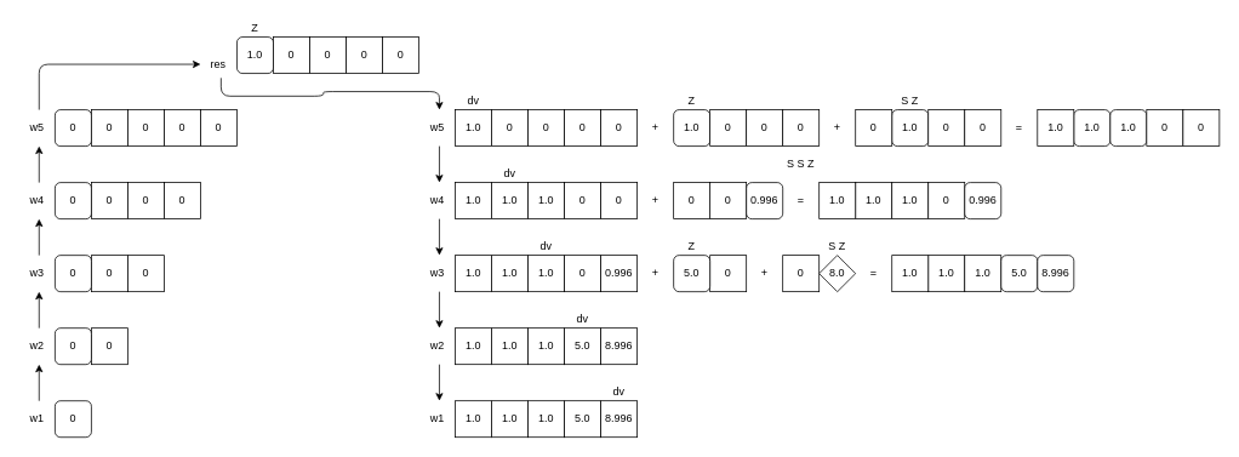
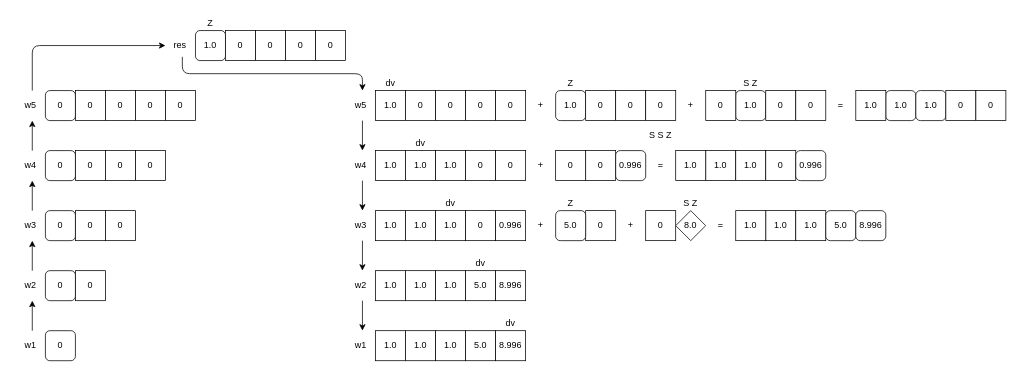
  <mxCell id="0" />
  <mxCell id="1" parent="0" />
  <mxCell id="2" style="edgeStyle=orthogonalEdgeStyle;rounded=1;orthogonalLoop=1;jettySize=auto;html=1;exitX=0.75;exitY=0;exitDx=0;exitDy=0;entryX=0.75;entryY=1;entryDx=0;entryDy=0;" edge="1" parent="1" source="3" target="6"><mxGeometry relative="1" as="geometry" /></mxCell>
  <mxCell id="3" value="w1" style="text;html=1;strokeColor=none;fillColor=none;align=right;verticalAlign=middle;whiteSpace=wrap;rounded=0;" vertex="1" parent="1"><mxGeometry x="20" y="440" width="30" height="40" as="geometry" /></mxCell>
  <mxCell id="4" value="0" style="rounded=0;whiteSpace=wrap;html=1;" vertex="1" parent="1"><mxGeometry x="100" y="360" width="40" height="40" as="geometry" /></mxCell>
  <mxCell id="5" style="edgeStyle=orthogonalEdgeStyle;rounded=1;orthogonalLoop=1;jettySize=auto;html=1;exitX=0.75;exitY=0;exitDx=0;exitDy=0;entryX=0.75;entryY=1;entryDx=0;entryDy=0;" edge="1" parent="1" source="6" target="9"><mxGeometry relative="1" as="geometry" /></mxCell>
  <mxCell id="6" value="w2" style="text;html=1;strokeColor=none;fillColor=none;align=right;verticalAlign=middle;whiteSpace=wrap;rounded=0;" vertex="1" parent="1"><mxGeometry x="20" y="360" width="30" height="40" as="geometry" /></mxCell>
  <mxCell id="7" value="0" style="rounded=0;whiteSpace=wrap;html=1;" vertex="1" parent="1"><mxGeometry x="100" y="280" width="40" height="40" as="geometry" /></mxCell>
  <mxCell id="8" style="edgeStyle=orthogonalEdgeStyle;rounded=1;orthogonalLoop=1;jettySize=auto;html=1;exitX=0.75;exitY=0;exitDx=0;exitDy=0;entryX=0.75;entryY=1;entryDx=0;entryDy=0;" edge="1" parent="1" source="9" target="12"><mxGeometry relative="1" as="geometry" /></mxCell>
  <mxCell id="9" value="w3" style="text;html=1;strokeColor=none;fillColor=none;align=right;verticalAlign=middle;whiteSpace=wrap;rounded=0;" vertex="1" parent="1"><mxGeometry x="20" y="280" width="30" height="40" as="geometry" /></mxCell>
  <mxCell id="10" value="0" style="rounded=0;whiteSpace=wrap;html=1;" vertex="1" parent="1"><mxGeometry x="100" y="200" width="40" height="40" as="geometry" /></mxCell>
  <mxCell id="11" style="edgeStyle=orthogonalEdgeStyle;rounded=1;orthogonalLoop=1;jettySize=auto;html=1;exitX=0.75;exitY=0;exitDx=0;exitDy=0;entryX=0.75;entryY=1;entryDx=0;entryDy=0;" edge="1" parent="1" source="12" target="15"><mxGeometry relative="1" as="geometry" /></mxCell>
  <mxCell id="12" value="w4" style="text;html=1;strokeColor=none;fillColor=none;align=right;verticalAlign=middle;whiteSpace=wrap;rounded=0;" vertex="1" parent="1"><mxGeometry x="20" y="200" width="30" height="40" as="geometry" /></mxCell>
  <mxCell id="13" value="0" style="rounded=0;whiteSpace=wrap;html=1;" vertex="1" parent="1"><mxGeometry x="100" y="120" width="40" height="40" as="geometry" /></mxCell>
  <mxCell id="14" style="edgeStyle=orthogonalEdgeStyle;rounded=1;orthogonalLoop=1;jettySize=auto;html=1;exitX=0.75;exitY=0;exitDx=0;exitDy=0;entryX=0;entryY=0.5;entryDx=0;entryDy=0;" edge="1" parent="1" source="15" target="28"><mxGeometry relative="1" as="geometry" /></mxCell>
  <mxCell id="15" value="w5" style="text;html=1;strokeColor=none;fillColor=none;align=right;verticalAlign=middle;whiteSpace=wrap;rounded=0;" vertex="1" parent="1"><mxGeometry x="20" y="120" width="30" height="40" as="geometry" /></mxCell>
  <mxCell id="16" value="0" style="rounded=1;whiteSpace=wrap;html=1;" vertex="1" parent="1"><mxGeometry x="60" y="440" width="40" height="40" as="geometry" /></mxCell>
  <mxCell id="17" value="0" style="rounded=1;whiteSpace=wrap;html=1;" vertex="1" parent="1"><mxGeometry x="60" y="360" width="40" height="40" as="geometry" /></mxCell>
  <mxCell id="18" value="0" style="rounded=0;whiteSpace=wrap;html=1;" vertex="1" parent="1"><mxGeometry x="140" y="280" width="40" height="40" as="geometry" /></mxCell>
  <mxCell id="19" value="0" style="rounded=0;whiteSpace=wrap;html=1;" vertex="1" parent="1"><mxGeometry x="140" y="200" width="40" height="40" as="geometry" /></mxCell>
  <mxCell id="20" value="0" style="rounded=0;whiteSpace=wrap;html=1;" vertex="1" parent="1"><mxGeometry x="140" y="120" width="40" height="40" as="geometry" /></mxCell>
  <mxCell id="21" value="0" style="rounded=0;whiteSpace=wrap;html=1;" vertex="1" parent="1"><mxGeometry x="180" y="200" width="40" height="40" as="geometry" /></mxCell>
  <mxCell id="22" value="0" style="rounded=0;whiteSpace=wrap;html=1;" vertex="1" parent="1"><mxGeometry x="180" y="120" width="40" height="40" as="geometry" /></mxCell>
  <mxCell id="23" value="0" style="rounded=0;whiteSpace=wrap;html=1;" vertex="1" parent="1"><mxGeometry y="120" width="40" height="40" as="geometry" x="220" /></mxCell>
  <mxCell id="24" value="0" style="rounded=1;whiteSpace=wrap;html=1;" vertex="1" parent="1"><mxGeometry x="60" y="280" width="40" height="40" as="geometry" /></mxCell>
  <mxCell id="25" value="0" style="rounded=1;whiteSpace=wrap;html=1;" vertex="1" parent="1"><mxGeometry x="60" y="200" width="40" height="40" as="geometry" /></mxCell>
  <mxCell id="26" value="0" style="rounded=1;whiteSpace=wrap;html=1;" vertex="1" parent="1"><mxGeometry x="60" y="120" width="40" height="40" as="geometry" /></mxCell>
  <mxCell id="27" style="edgeStyle=orthogonalEdgeStyle;rounded=1;orthogonalLoop=1;jettySize=auto;html=1;exitX=0.75;exitY=1;exitDx=0;exitDy=0;entryX=0.75;entryY=0;entryDx=0;entryDy=0;" edge="1" parent="1" source="28" target="37"><mxGeometry relative="1" as="geometry" /></mxCell>
- <mxCell id="28" value="res" style="text;html=1;strokeColor=none;fillColor=none;align=right;verticalAlign=middle;whiteSpace=wrap;rounded=0;" vertex="1" parent="1"><mxGeometry x="220" y="55" width="30" height="30" as="geometry" /></mxCell>
+ <mxCell id="28" value="res" style="text;html=1;strokeColor=none;fillColor=none;align=right;verticalAlign=middle;whiteSpace=wrap;rounded=0;" vertex="1" parent="1"><mxGeometry y="45" width="30" height="30" as="geometry" x="220" /></mxCell>
  <mxCell id="29" value="Z" style="text;html=1;strokeColor=none;fillColor=none;align=center;verticalAlign=middle;whiteSpace=wrap;rounded=0;" vertex="1" parent="1"><mxGeometry x="250" y="20" width="60" height="20" as="geometry" /></mxCell>
  <mxCell id="30" value="0" style="rounded=0;whiteSpace=wrap;html=1;" vertex="1" parent="1"><mxGeometry x="300" y="40" width="40" height="40" as="geometry" /></mxCell>
  <mxCell id="31" value="0" style="rounded=0;whiteSpace=wrap;html=1;" vertex="1" parent="1"><mxGeometry x="340" y="40" width="40" height="40" as="geometry" /></mxCell>
  <mxCell id="32" value="0" style="rounded=0;whiteSpace=wrap;html=1;" vertex="1" parent="1"><mxGeometry x="380" y="40" width="40" height="40" as="geometry" /></mxCell>
  <mxCell id="33" value="0" style="rounded=0;whiteSpace=wrap;html=1;" vertex="1" parent="1"><mxGeometry x="420" y="40" width="40" height="40" as="geometry" /></mxCell>
  <mxCell id="34" value="1.0" style="rounded=1;whiteSpace=wrap;html=1;" vertex="1" parent="1"><mxGeometry x="260" y="40" width="40" height="40" as="geometry" /></mxCell>
  <mxCell id="35" value="0" style="rounded=0;whiteSpace=wrap;html=1;" vertex="1" parent="1"><mxGeometry x="540" y="120" width="40" height="40" as="geometry" /></mxCell>
  <mxCell id="36" style="edgeStyle=orthogonalEdgeStyle;rounded=1;orthogonalLoop=1;jettySize=auto;html=1;exitX=0.75;exitY=1;exitDx=0;exitDy=0;entryX=0.75;entryY=0;entryDx=0;entryDy=0;" edge="1" parent="1" source="37" target="62"><mxGeometry relative="1" as="geometry" /></mxCell>
  <mxCell id="37" value="w5" style="text;html=1;strokeColor=none;fillColor=none;align=right;verticalAlign=middle;whiteSpace=wrap;rounded=0;" vertex="1" parent="1"><mxGeometry x="460" y="120" width="30" height="40" as="geometry" /></mxCell>
  <mxCell id="38" value="0" style="rounded=0;whiteSpace=wrap;html=1;" vertex="1" parent="1"><mxGeometry x="580" y="120" width="40" height="40" as="geometry" /></mxCell>
  <mxCell id="39" value="0" style="rounded=0;whiteSpace=wrap;html=1;" vertex="1" parent="1"><mxGeometry x="620" y="120" width="40" height="40" as="geometry" /></mxCell>
  <mxCell id="40" value="0" style="rounded=0;whiteSpace=wrap;html=1;" vertex="1" parent="1"><mxGeometry x="660" y="120" width="40" height="40" as="geometry" /></mxCell>
  <mxCell id="41" value="1.0" style="rounded=0;whiteSpace=wrap;html=1;" vertex="1" parent="1"><mxGeometry x="500" y="120" width="40" height="40" as="geometry" /></mxCell>
  <mxCell id="42" value="1.0" style="rounded=1;whiteSpace=wrap;html=1;" vertex="1" parent="1"><mxGeometry x="740" y="120" width="40" height="40" as="geometry" /></mxCell>
  <mxCell id="43" value="0" style="rounded=0;whiteSpace=wrap;html=1;" vertex="1" parent="1"><mxGeometry x="780" y="120" width="40" height="40" as="geometry" /></mxCell>
  <mxCell id="44" value="0" style="rounded=0;whiteSpace=wrap;html=1;" vertex="1" parent="1"><mxGeometry x="820" y="120" width="40" height="40" as="geometry" /></mxCell>
  <mxCell id="45" value="0" style="rounded=0;whiteSpace=wrap;html=1;" vertex="1" parent="1"><mxGeometry x="860" y="120" width="40" height="40" as="geometry" /></mxCell>
  <mxCell id="46" value="1.0" style="rounded=1;whiteSpace=wrap;html=1;" vertex="1" parent="1"><mxGeometry x="980" y="120" width="40" height="40" as="geometry" /></mxCell>
  <mxCell id="47" value="0" style="rounded=0;whiteSpace=wrap;html=1;" vertex="1" parent="1"><mxGeometry x="1020" y="120" width="40" height="40" as="geometry" /></mxCell>
  <mxCell id="48" value="0" style="rounded=0;whiteSpace=wrap;html=1;" vertex="1" parent="1"><mxGeometry x="1060" y="120" width="40" height="40" as="geometry" /></mxCell>
  <mxCell id="49" value="0" style="rounded=0;whiteSpace=wrap;html=1;" vertex="1" parent="1"><mxGeometry x="940" y="120" width="40" height="40" as="geometry" /></mxCell>
  <mxCell id="50" value="+" style="text;html=1;strokeColor=none;fillColor=none;align=center;verticalAlign=middle;whiteSpace=wrap;rounded=0;" vertex="1" parent="1"><mxGeometry x="700" y="125" width="40" height="30" as="geometry" /></mxCell>
  <mxCell id="51" value="+" style="text;html=1;strokeColor=none;fillColor=none;align=center;verticalAlign=middle;whiteSpace=wrap;rounded=0;" vertex="1" parent="1"><mxGeometry x="900" y="125" width="40" height="30" as="geometry" /></mxCell>
  <mxCell id="52" value="dv" style="text;html=1;strokeColor=none;fillColor=none;align=center;verticalAlign=middle;whiteSpace=wrap;rounded=0;" vertex="1" parent="1"><mxGeometry x="500" y="100" width="40" height="20" as="geometry" /></mxCell>
  <mxCell id="53" value="Z" style="text;html=1;strokeColor=none;fillColor=none;align=center;verticalAlign=middle;whiteSpace=wrap;rounded=0;" vertex="1" parent="1"><mxGeometry x="740" y="100" width="40" height="20" as="geometry" /></mxCell>
  <mxCell id="54" value="S Z" style="text;html=1;strokeColor=none;fillColor=none;align=center;verticalAlign=middle;whiteSpace=wrap;rounded=0;" vertex="1" parent="1"><mxGeometry x="980" y="100" width="40" height="20" as="geometry" /></mxCell>
  <mxCell id="55" value="=" style="text;html=1;strokeColor=none;fillColor=none;align=center;verticalAlign=middle;whiteSpace=wrap;rounded=0;" vertex="1" parent="1"><mxGeometry x="1100" y="125" width="40" height="30" as="geometry" /></mxCell>
  <mxCell id="56" value="1.0" style="rounded=1;whiteSpace=wrap;html=1;" vertex="1" parent="1"><mxGeometry x="1180" y="120" width="40" height="40" as="geometry" /></mxCell>
  <mxCell id="57" value="1.0" style="rounded=1;whiteSpace=wrap;html=1;" vertex="1" parent="1"><mxGeometry x="1220" y="120" width="40" height="40" as="geometry" /></mxCell>
  <mxCell id="58" value="0" style="rounded=0;whiteSpace=wrap;html=1;" vertex="1" parent="1"><mxGeometry x="1260" y="120" width="40" height="40" as="geometry" /></mxCell>
  <mxCell id="59" value="0" style="rounded=0;whiteSpace=wrap;html=1;" vertex="1" parent="1"><mxGeometry x="1300" y="120" width="40" height="40" as="geometry" /></mxCell>
  <mxCell id="60" value="1.0" style="rounded=0;whiteSpace=wrap;html=1;" vertex="1" parent="1"><mxGeometry x="1140" y="120" width="40" height="40" as="geometry" /></mxCell>
  <mxCell id="61" style="edgeStyle=orthogonalEdgeStyle;rounded=1;orthogonalLoop=1;jettySize=auto;html=1;exitX=0.75;exitY=1;exitDx=0;exitDy=0;entryX=0.75;entryY=0;entryDx=0;entryDy=0;" edge="1" parent="1" source="62" target="86"><mxGeometry relative="1" as="geometry" /></mxCell>
  <mxCell id="62" value="w4" style="text;html=1;strokeColor=none;fillColor=none;align=right;verticalAlign=middle;whiteSpace=wrap;rounded=0;" vertex="1" parent="1"><mxGeometry x="460" y="200" width="30" height="40" as="geometry" /></mxCell>
  <mxCell id="63" value="1.0" style="rounded=0;whiteSpace=wrap;html=1;" vertex="1" parent="1"><mxGeometry x="540" y="200" width="40" height="40" as="geometry" /></mxCell>
  <mxCell id="64" value="1.0" style="rounded=0;whiteSpace=wrap;html=1;" vertex="1" parent="1"><mxGeometry x="580" y="200" width="40" height="40" as="geometry" /></mxCell>
  <mxCell id="65" value="0" style="rounded=0;whiteSpace=wrap;html=1;" vertex="1" parent="1"><mxGeometry x="620" y="200" width="40" height="40" as="geometry" /></mxCell>
  <mxCell id="66" value="0" style="rounded=0;whiteSpace=wrap;html=1;" vertex="1" parent="1"><mxGeometry x="660" y="200" width="40" height="40" as="geometry" /></mxCell>
  <mxCell id="67" value="1.0" style="rounded=0;whiteSpace=wrap;html=1;" vertex="1" parent="1"><mxGeometry x="500" y="200" width="40" height="40" as="geometry" /></mxCell>
  <mxCell id="68" value="dv" style="text;html=1;strokeColor=none;fillColor=none;align=center;verticalAlign=middle;whiteSpace=wrap;rounded=0;" vertex="1" parent="1"><mxGeometry x="540" y="180" width="40" height="20" as="geometry" /></mxCell>
  <mxCell id="69" value="0" style="rounded=0;whiteSpace=wrap;html=1;" vertex="1" parent="1"><mxGeometry x="780" y="200" width="40" height="40" as="geometry" /></mxCell>
  <mxCell id="70" value="0.996" style="rounded=1;whiteSpace=wrap;html=1;" vertex="1" parent="1"><mxGeometry x="820" y="200" width="40" height="40" as="geometry" /></mxCell>
  <mxCell id="71" value="0" style="rounded=0;whiteSpace=wrap;html=1;" vertex="1" parent="1"><mxGeometry x="740" y="200" width="40" height="40" as="geometry" /></mxCell>
  <mxCell id="72" value="+" style="text;html=1;strokeColor=none;fillColor=none;align=center;verticalAlign=middle;whiteSpace=wrap;rounded=0;" vertex="1" parent="1"><mxGeometry x="700" y="205" width="40" height="30" as="geometry" /></mxCell>
  <mxCell id="73" value="S S Z" style="text;html=1;strokeColor=none;fillColor=none;align=center;verticalAlign=middle;whiteSpace=wrap;rounded=0;" vertex="1" parent="1"><mxGeometry x="860" y="170" width="40" height="20" as="geometry" /></mxCell>
  <mxCell id="74" value="=" style="text;html=1;strokeColor=none;fillColor=none;align=center;verticalAlign=middle;whiteSpace=wrap;rounded=0;" vertex="1" parent="1"><mxGeometry x="860" y="205" width="40" height="30" as="geometry" /></mxCell>
  <mxCell id="75" value="1.0" style="rounded=0;whiteSpace=wrap;html=1;" vertex="1" parent="1"><mxGeometry x="940" y="200" width="40" height="40" as="geometry" /></mxCell>
  <mxCell id="76" value="1.0" style="rounded=0;whiteSpace=wrap;html=1;" vertex="1" parent="1"><mxGeometry x="980" y="200" width="40" height="40" as="geometry" /></mxCell>
  <mxCell id="77" value="0" style="rounded=0;whiteSpace=wrap;html=1;" vertex="1" parent="1"><mxGeometry x="1020" y="200" width="40" height="40" as="geometry" /></mxCell>
  <mxCell id="78" value="0.996" style="rounded=1;whiteSpace=wrap;html=1;" vertex="1" parent="1"><mxGeometry x="1060" y="200" width="40" height="40" as="geometry" /></mxCell>
  <mxCell id="79" value="1.0" style="rounded=0;whiteSpace=wrap;html=1;" vertex="1" parent="1"><mxGeometry x="900" y="200" width="40" height="40" as="geometry" /></mxCell>
  <mxCell id="80" value="1.0" style="rounded=0;whiteSpace=wrap;html=1;" vertex="1" parent="1"><mxGeometry x="540" y="280" width="40" height="40" as="geometry" /></mxCell>
  <mxCell id="81" value="1.0" style="rounded=0;whiteSpace=wrap;html=1;" vertex="1" parent="1"><mxGeometry x="580" y="280" width="40" height="40" as="geometry" /></mxCell>
  <mxCell id="82" value="0" style="rounded=0;whiteSpace=wrap;html=1;" vertex="1" parent="1"><mxGeometry x="620" y="280" width="40" height="40" as="geometry" /></mxCell>
  <mxCell id="83" value="0.996" style="rounded=0;whiteSpace=wrap;html=1;" vertex="1" parent="1"><mxGeometry x="660" y="280" width="40" height="40" as="geometry" /></mxCell>
  <mxCell id="84" value="1.0" style="rounded=0;whiteSpace=wrap;html=1;" vertex="1" parent="1"><mxGeometry x="500" y="280" width="40" height="40" as="geometry" /></mxCell>
  <mxCell id="85" style="edgeStyle=orthogonalEdgeStyle;rounded=1;orthogonalLoop=1;jettySize=auto;html=1;exitX=0.75;exitY=1;exitDx=0;exitDy=0;entryX=0.75;entryY=0;entryDx=0;entryDy=0;" edge="1" parent="1" source="86" target="103"><mxGeometry relative="1" as="geometry" /></mxCell>
  <mxCell id="86" value="w3" style="text;html=1;strokeColor=none;fillColor=none;align=right;verticalAlign=middle;whiteSpace=wrap;rounded=0;" vertex="1" parent="1"><mxGeometry x="460" y="280" width="30" height="40" as="geometry" /></mxCell>
  <mxCell id="87" value="dv" style="text;html=1;strokeColor=none;fillColor=none;align=center;verticalAlign=middle;whiteSpace=wrap;rounded=0;" vertex="1" parent="1"><mxGeometry x="580" y="260" width="40" height="20" as="geometry" /></mxCell>
  <mxCell id="88" value="+" style="text;html=1;strokeColor=none;fillColor=none;align=center;verticalAlign=middle;whiteSpace=wrap;rounded=0;" vertex="1" parent="1"><mxGeometry x="700" y="285" width="40" height="30" as="geometry" /></mxCell>
  <mxCell id="89" value="0" style="rounded=0;whiteSpace=wrap;html=1;" vertex="1" parent="1"><mxGeometry x="780" y="280" width="40" height="40" as="geometry" /></mxCell>
  <mxCell id="90" value="5.0" style="rounded=1;whiteSpace=wrap;html=1;" vertex="1" parent="1"><mxGeometry x="740" y="280" width="40" height="40" as="geometry" /></mxCell>
  <mxCell id="91" value="Z" style="text;html=1;strokeColor=none;fillColor=none;align=center;verticalAlign=middle;whiteSpace=wrap;rounded=0;" vertex="1" parent="1"><mxGeometry x="740" y="260" width="40" height="20" as="geometry" /></mxCell>
  <mxCell id="92" value="8.0" style="rhombus;whiteSpace=wrap;html=1;" vertex="1" parent="1"><mxGeometry x="900" y="280" width="40" height="40" as="geometry" /></mxCell>
  <mxCell id="93" value="0" style="rounded=0;whiteSpace=wrap;html=1;" vertex="1" parent="1"><mxGeometry x="860" y="280" width="40" height="40" as="geometry" /></mxCell>
  <mxCell id="94" value="S Z" style="text;html=1;strokeColor=none;fillColor=none;align=center;verticalAlign=middle;whiteSpace=wrap;rounded=0;" vertex="1" parent="1"><mxGeometry x="900" y="260" width="40" height="20" as="geometry" /></mxCell>
  <mxCell id="95" value="+" style="text;html=1;strokeColor=none;fillColor=none;align=center;verticalAlign=middle;whiteSpace=wrap;rounded=0;" vertex="1" parent="1"><mxGeometry x="820" y="285" width="40" height="30" as="geometry" /></mxCell>
  <mxCell id="96" value="=" style="text;html=1;strokeColor=none;fillColor=none;align=center;verticalAlign=middle;whiteSpace=wrap;rounded=0;" vertex="1" parent="1"><mxGeometry x="940" y="285" width="40" height="30" as="geometry" /></mxCell>
  <mxCell id="97" value="1.0" style="rounded=0;whiteSpace=wrap;html=1;" vertex="1" parent="1"><mxGeometry x="1020" y="280" width="40" height="40" as="geometry" /></mxCell>
  <mxCell id="98" value="1.0" style="rounded=0;whiteSpace=wrap;html=1;" vertex="1" parent="1"><mxGeometry x="1060" y="280" width="40" height="40" as="geometry" /></mxCell>
  <mxCell id="99" value="5.0" style="rounded=1;whiteSpace=wrap;html=1;" vertex="1" parent="1"><mxGeometry x="1100" y="280" width="40" height="40" as="geometry" /></mxCell>
  <mxCell id="100" value="8.996" style="rounded=1;whiteSpace=wrap;html=1;" vertex="1" parent="1"><mxGeometry x="1140" y="280" width="40" height="40" as="geometry" /></mxCell>
  <mxCell id="101" value="1.0" style="rounded=0;whiteSpace=wrap;html=1;" vertex="1" parent="1"><mxGeometry x="980" y="280" width="40" height="40" as="geometry" /></mxCell>
  <mxCell id="102" style="edgeStyle=orthogonalEdgeStyle;rounded=1;orthogonalLoop=1;jettySize=auto;html=1;exitX=0.75;exitY=1;exitDx=0;exitDy=0;entryX=0.75;entryY=0;entryDx=0;entryDy=0;" edge="1" parent="1" source="103" target="116"><mxGeometry relative="1" as="geometry" /></mxCell>
  <mxCell id="103" value="w2" style="text;html=1;strokeColor=none;fillColor=none;align=right;verticalAlign=middle;whiteSpace=wrap;rounded=0;" vertex="1" parent="1"><mxGeometry x="460" y="360" width="30" height="40" as="geometry" /></mxCell>
  <mxCell id="104" value="1.0" style="rounded=0;whiteSpace=wrap;html=1;" vertex="1" parent="1"><mxGeometry x="540" y="360" width="40" height="40" as="geometry" /></mxCell>
  <mxCell id="105" value="1.0" style="rounded=0;whiteSpace=wrap;html=1;" vertex="1" parent="1"><mxGeometry x="580" y="360" width="40" height="40" as="geometry" /></mxCell>
  <mxCell id="106" value="5.0" style="rounded=0;whiteSpace=wrap;html=1;" vertex="1" parent="1"><mxGeometry x="620" y="360" width="40" height="40" as="geometry" /></mxCell>
  <mxCell id="107" value="8.996" style="rounded=0;whiteSpace=wrap;html=1;" vertex="1" parent="1"><mxGeometry x="660" y="360" width="40" height="40" as="geometry" /></mxCell>
  <mxCell id="108" value="1.0" style="rounded=0;whiteSpace=wrap;html=1;" vertex="1" parent="1"><mxGeometry x="500" y="360" width="40" height="40" as="geometry" /></mxCell>
  <mxCell id="109" value="1.0" style="rounded=0;whiteSpace=wrap;html=1;" vertex="1" parent="1"><mxGeometry x="540" y="440" width="40" height="40" as="geometry" /></mxCell>
  <mxCell id="110" value="1.0" style="rounded=0;whiteSpace=wrap;html=1;" vertex="1" parent="1"><mxGeometry x="580" y="440" width="40" height="40" as="geometry" /></mxCell>
  <mxCell id="111" value="5.0" style="rounded=0;whiteSpace=wrap;html=1;" vertex="1" parent="1"><mxGeometry x="620" y="440" width="40" height="40" as="geometry" /></mxCell>
  <mxCell id="112" value="8.996" style="rounded=0;whiteSpace=wrap;html=1;" vertex="1" parent="1"><mxGeometry x="660" y="440" width="40" height="40" as="geometry" /></mxCell>
  <mxCell id="113" value="1.0" style="rounded=0;whiteSpace=wrap;html=1;" vertex="1" parent="1"><mxGeometry x="500" y="440" width="40" height="40" as="geometry" /></mxCell>
  <mxCell id="114" value="dv" style="text;html=1;strokeColor=none;fillColor=none;align=center;verticalAlign=middle;whiteSpace=wrap;rounded=0;" vertex="1" parent="1"><mxGeometry x="620" y="340" width="40" height="20" as="geometry" /></mxCell>
  <mxCell id="115" value="dv" style="text;html=1;strokeColor=none;fillColor=none;align=center;verticalAlign=middle;whiteSpace=wrap;rounded=0;" vertex="1" parent="1"><mxGeometry x="660" y="420" width="40" height="20" as="geometry" /></mxCell>
  <mxCell id="116" value="w1" style="text;html=1;strokeColor=none;fillColor=none;align=right;verticalAlign=middle;whiteSpace=wrap;rounded=0;" vertex="1" parent="1"><mxGeometry x="460" y="440" width="30" height="40" as="geometry" /></mxCell>
